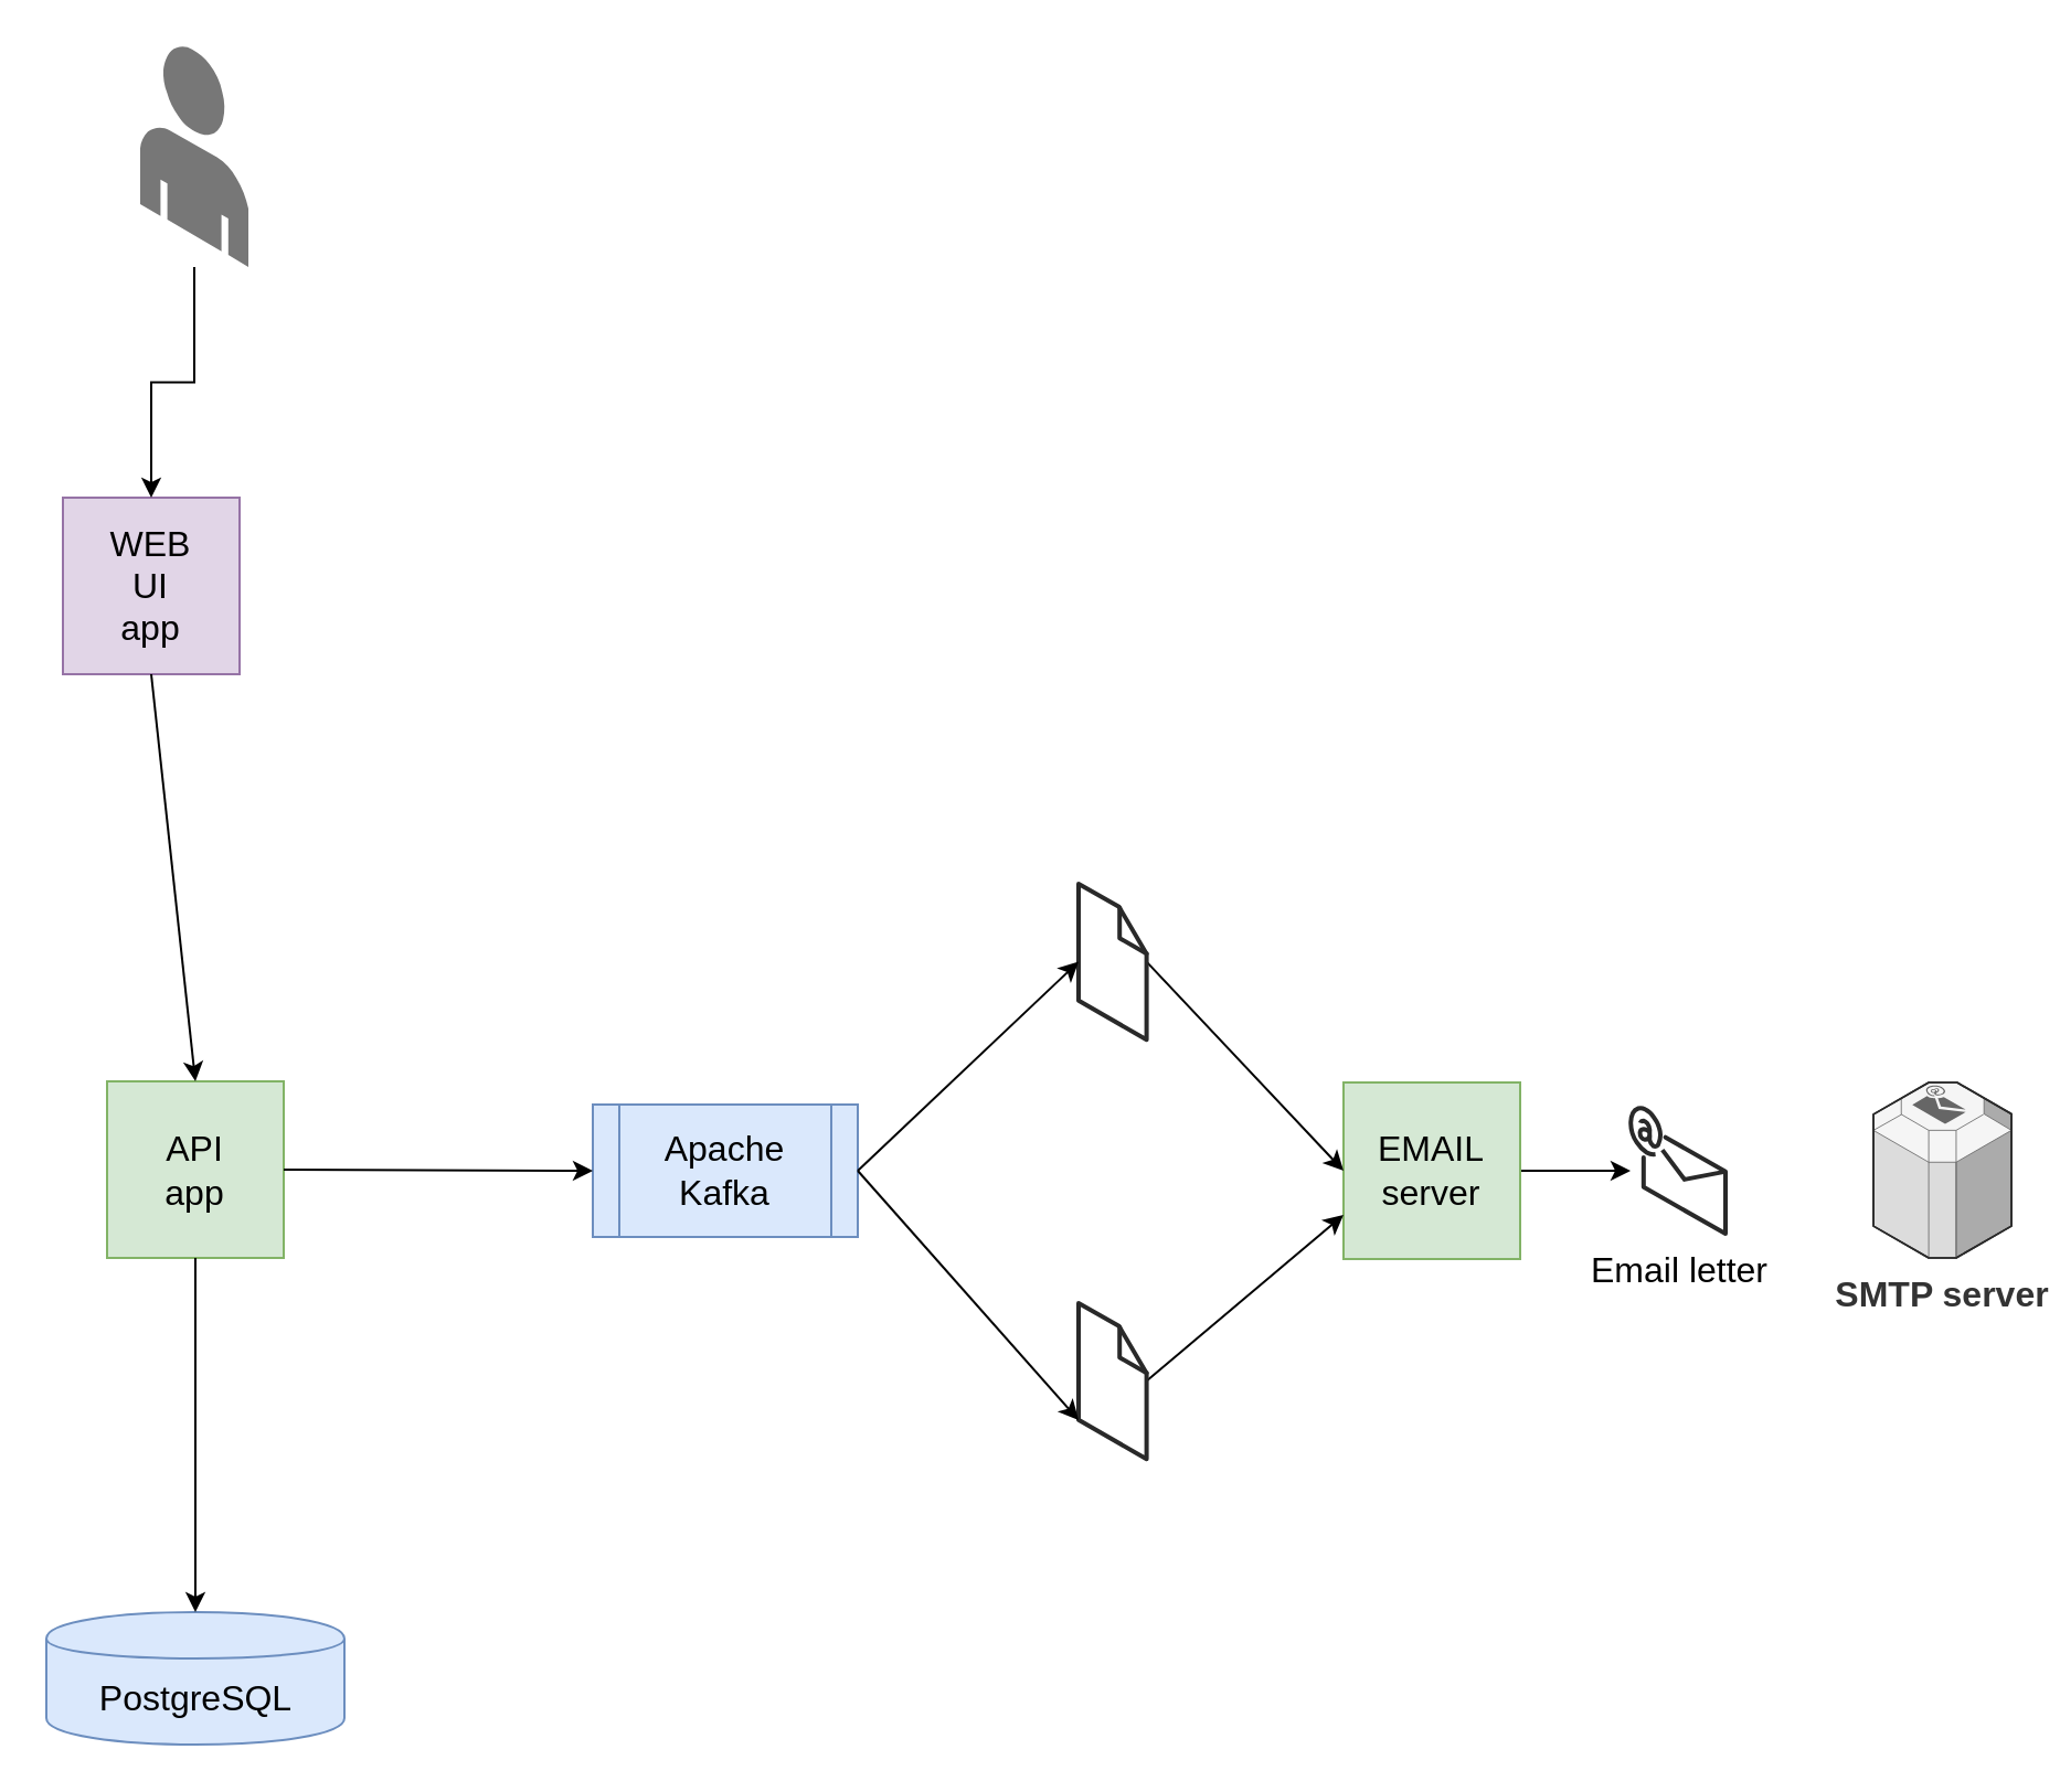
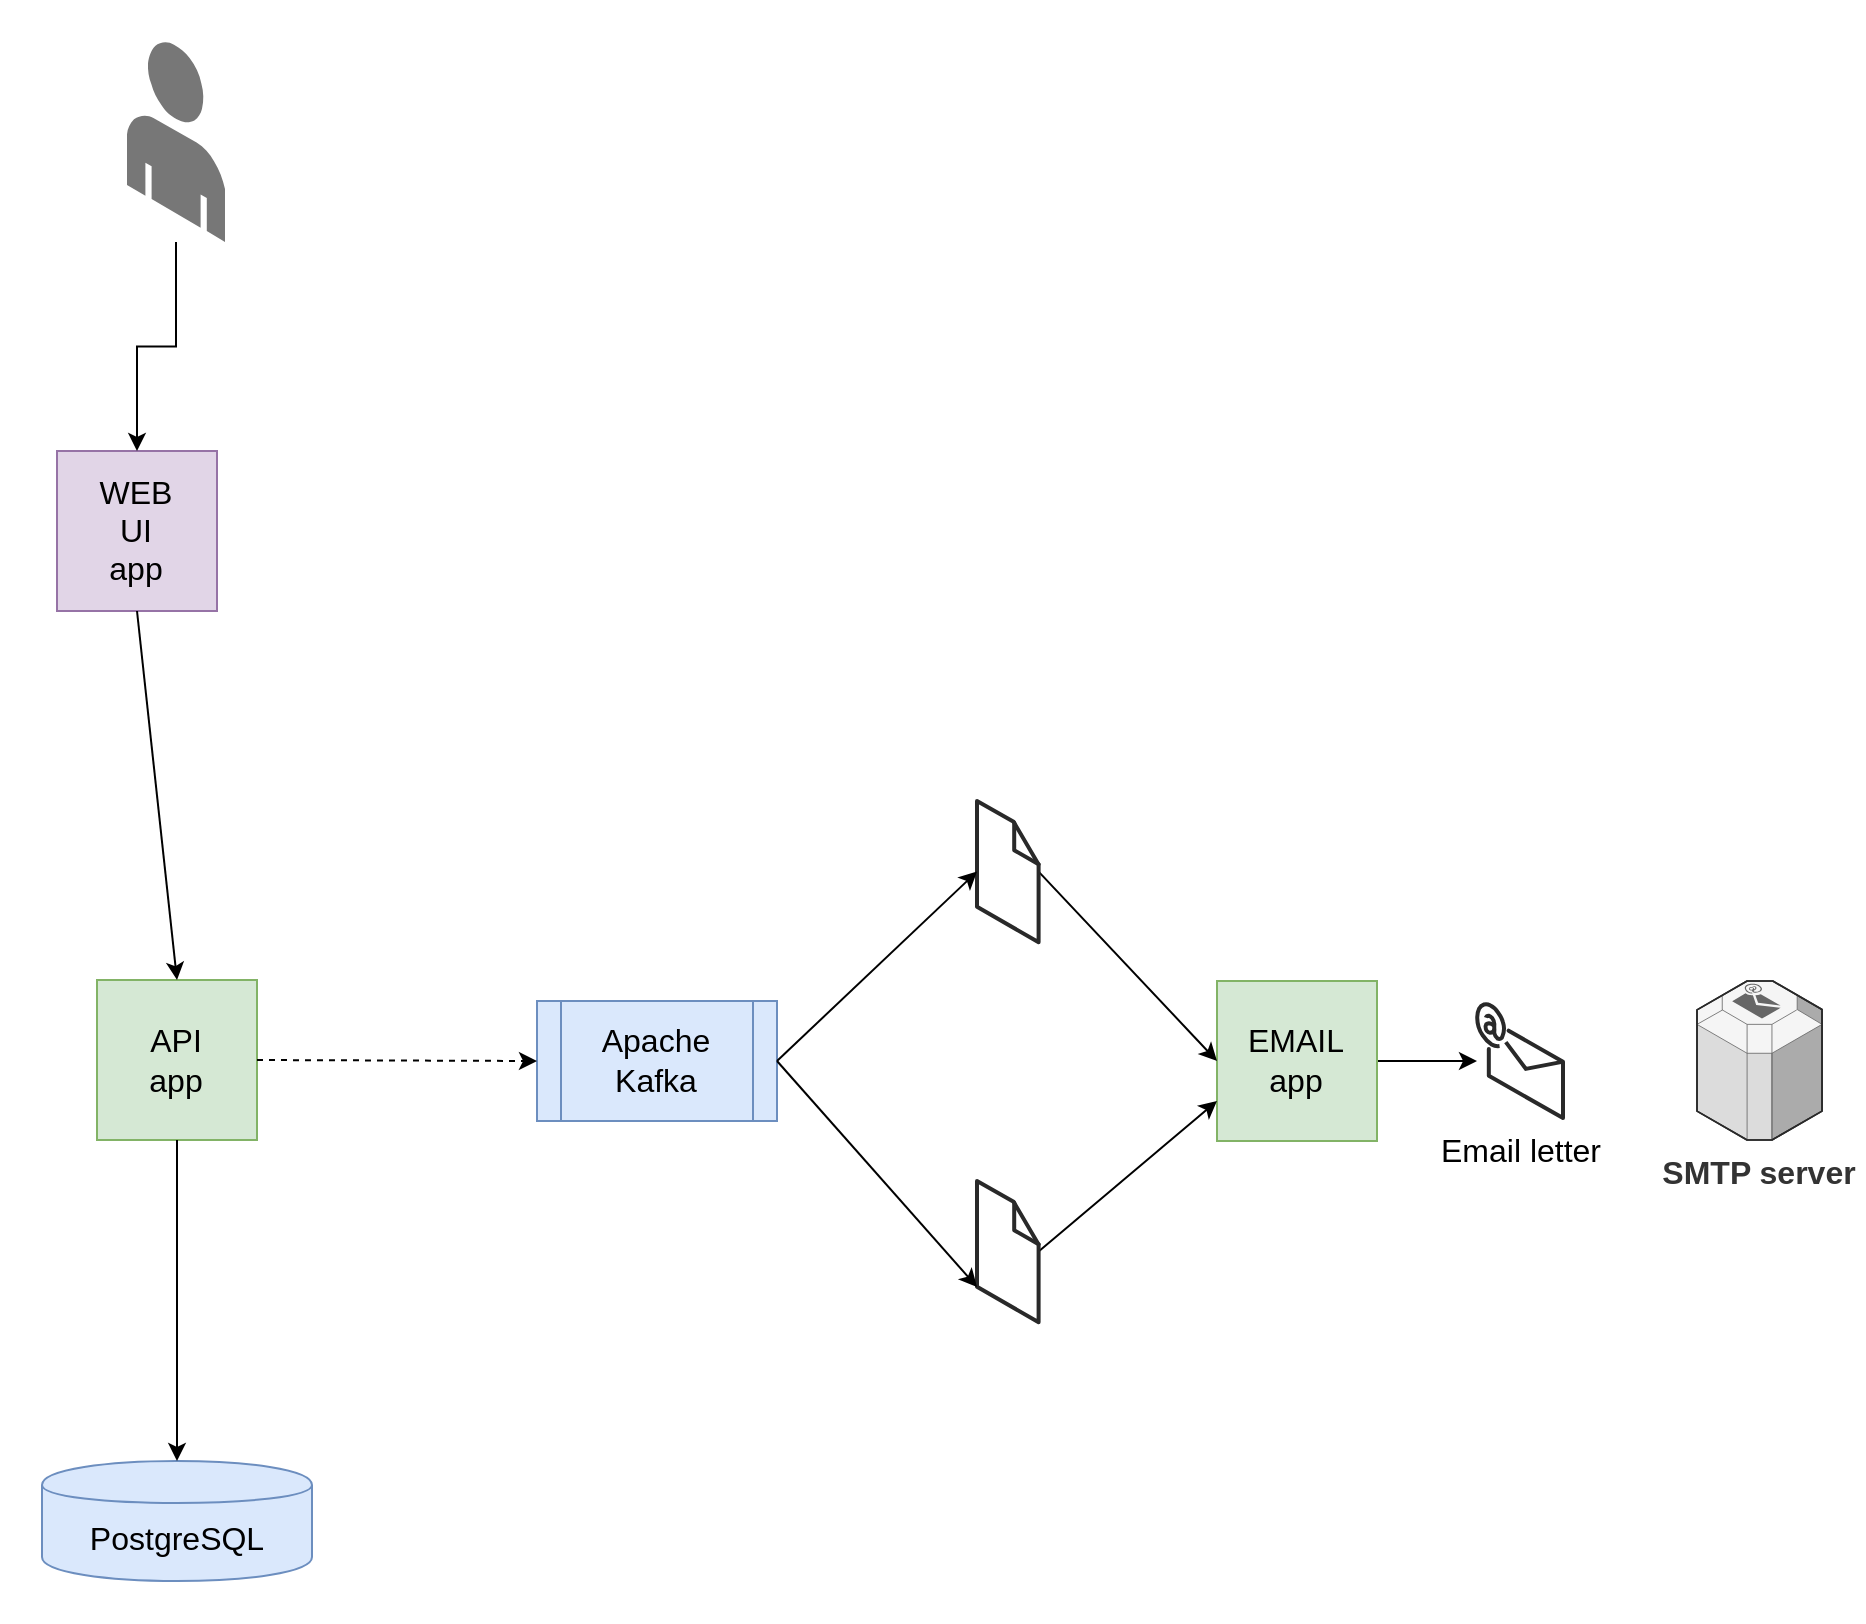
  <mxCell id="0" />
  <mxCell id="1" parent="0" />
  <mxCell id="2" value="SMTP server" style="verticalLabelPosition=bottom;html=1;verticalAlign=top;strokeWidth=1;align=center;outlineConnect=0;dashed=0;outlineConnect=0;shape=mxgraph.aws3d.email_service;aspect=fixed;fontStyle=1;fontSize=16;fillColor=#f5f5f5;strokeColor=#666666;fontColor=#333333;" parent="1" vertex="1"><mxGeometry x="848" y="490" width="62.52" height="79.5" as="geometry" /></mxCell>
  <mxCell id="3" value="Email letter" style="verticalLabelPosition=bottom;html=1;verticalAlign=top;strokeWidth=1;align=center;outlineConnect=0;dashed=0;outlineConnect=0;shape=mxgraph.aws3d.email;aspect=fixed;strokeColor=#292929;fontSize=16;" vertex="1" parent="1"><mxGeometry x="738" y="501.5" width="43" height="57.0" as="geometry" /></mxCell>
  <mxCell id="4" style="edgeStyle=orthogonalEdgeStyle;rounded=0;orthogonalLoop=1;jettySize=auto;html=1;fontStyle=1;fontSize=16;exitX=1;exitY=0.5;exitDx=0;exitDy=0;" edge="1" parent="1" source="7" target="3"><mxGeometry relative="1" as="geometry"><mxPoint x="650" y="780.5" as="sourcePoint" /><mxPoint x="888" y="781.25" as="targetPoint" /></mxGeometry></mxCell>
  <mxCell id="5" value="WEB&lt;br&gt;UI&lt;br&gt;app" style="whiteSpace=wrap;html=1;aspect=fixed;fontSize=16;fillColor=#e1d5e7;strokeColor=#9673a6;" vertex="1" parent="1"><mxGeometry x="28" y="225" width="80" height="80" as="geometry" /></mxCell>
  <mxCell id="6" value="API&lt;br&gt;app" style="whiteSpace=wrap;html=1;aspect=fixed;fontSize=16;fillColor=#d5e8d4;strokeColor=#82b366;" vertex="1" parent="1"><mxGeometry x="48" y="489.5" width="80" height="80" as="geometry" /></mxCell>
- <mxCell id="7" value="EMAIL&lt;br&gt;server" style="whiteSpace=wrap;html=1;aspect=fixed;fontSize=16;fillColor=#d5e8d4;strokeColor=#82b366;" vertex="1" parent="1"><mxGeometry x="608" y="490" width="80" height="80" as="geometry" /></mxCell>
+ <mxCell id="7" value="EMAIL&lt;br&gt;app" style="whiteSpace=wrap;html=1;aspect=fixed;fontSize=16;fillColor=#d5e8d4;strokeColor=#82b366;" vertex="1" parent="1"><mxGeometry x="608" y="490" width="80" height="80" as="geometry" /></mxCell>
  <mxCell id="8" value="" style="endArrow=classic;html=1;fontSize=16;exitX=0.5;exitY=1;exitDx=0;exitDy=0;entryX=0.5;entryY=0;entryDx=0;entryDy=0;" edge="1" parent="1" source="5" target="6"><mxGeometry width="50" height="50" relative="1" as="geometry"><mxPoint y="400" as="sourcePoint" x="-22" /><mxPoint x="28" y="350" as="targetPoint" /></mxGeometry></mxCell>
  <mxCell id="9" value="Apache Kafka" style="shape=process;whiteSpace=wrap;html=1;backgroundOutline=1;fontSize=16;fillColor=#dae8fc;strokeColor=#6c8ebf;" vertex="1" parent="1"><mxGeometry x="268" y="500" width="120" height="60" as="geometry" /></mxCell>
- <mxCell id="10" value="" style="endArrow=classic;html=1;fontSize=16;exitX=1;exitY=0.5;exitDx=0;exitDy=0;entryX=0;entryY=0.5;entryDx=0;entryDy=0;" edge="1" parent="1" source="6" target="9"><mxGeometry width="50" height="50" relative="1" as="geometry"><mxPoint x="298" y="690" as="sourcePoint" /><mxPoint x="348" y="640" as="targetPoint" /></mxGeometry></mxCell>
+ <mxCell id="10" value="" style="endArrow=classic;html=1;fontSize=16;exitX=1;exitY=0.5;exitDx=0;exitDy=0;entryX=0;entryY=0.5;entryDx=0;entryDy=0;dashed=1;" edge="1" parent="1" source="6" target="9"><mxGeometry width="50" height="50" relative="1" as="geometry"><mxPoint x="298" y="690" as="sourcePoint" /><mxPoint x="348" y="640" as="targetPoint" /></mxGeometry></mxCell>
  <mxCell id="11" value="" style="endArrow=classic;html=1;fontSize=16;exitX=1;exitY=0.5;exitDx=0;exitDy=0;entryX=0;entryY=0.5;entryDx=0;entryDy=0;" edge="1" parent="1" source="12" target="7"><mxGeometry width="50" height="50" relative="1" as="geometry"><mxPoint x="498" y="500" as="sourcePoint" /><mxPoint x="548" y="450" as="targetPoint" /></mxGeometry></mxCell>
  <mxCell id="12" value="" style="verticalLabelPosition=bottom;html=1;verticalAlign=top;strokeWidth=1;align=center;outlineConnect=0;dashed=0;outlineConnect=0;shape=mxgraph.aws3d.file;aspect=fixed;strokeColor=#292929;fontSize=16;" vertex="1" parent="1"><mxGeometry x="488" y="400" width="30.8" height="70.6" as="geometry" /></mxCell>
  <mxCell id="13" value="" style="endArrow=classic;html=1;fontSize=16;exitX=1;exitY=0.5;exitDx=0;exitDy=0;entryX=0;entryY=0.5;entryDx=0;entryDy=0;" edge="1" parent="1" source="9" target="12"><mxGeometry width="50" height="50" relative="1" as="geometry"><mxPoint x="388" y="530" as="sourcePoint" /><mxPoint x="608" y="530" as="targetPoint" /></mxGeometry></mxCell>
  <mxCell id="14" value="" style="endArrow=classic;html=1;fontSize=16;exitX=1;exitY=0.5;exitDx=0;exitDy=0;entryX=0;entryY=0.75;entryDx=0;entryDy=0;" edge="1" parent="1" source="15" target="7"><mxGeometry width="50" height="50" relative="1" as="geometry"><mxPoint x="398" y="540" as="sourcePoint" /><mxPoint x="492.6" y="485.3" as="targetPoint" /></mxGeometry></mxCell>
  <mxCell id="15" value="" style="verticalLabelPosition=bottom;html=1;verticalAlign=top;strokeWidth=1;align=center;outlineConnect=0;dashed=0;outlineConnect=0;shape=mxgraph.aws3d.file;aspect=fixed;strokeColor=#292929;fontSize=16;" vertex="1" parent="1"><mxGeometry x="488" y="590" width="30.8" height="70.6" as="geometry" /></mxCell>
  <mxCell id="16" value="" style="endArrow=classic;html=1;fontSize=16;exitX=1;exitY=0.5;exitDx=0;exitDy=0;entryX=0;entryY=0.75;entryDx=0;entryDy=0;" edge="1" parent="1" source="9" target="15"><mxGeometry width="50" height="50" relative="1" as="geometry"><mxPoint x="388" y="530" as="sourcePoint" /><mxPoint x="608" y="550" as="targetPoint" /></mxGeometry></mxCell>
  <mxCell id="17" style="edgeStyle=orthogonalEdgeStyle;rounded=0;orthogonalLoop=1;jettySize=auto;html=1;entryX=0.5;entryY=0;entryDx=0;entryDy=0;fontSize=16;" edge="1" parent="1" source="18" target="5"><mxGeometry relative="1" as="geometry" /></mxCell>
  <mxCell id="18" value="" style="verticalLabelPosition=bottom;html=1;verticalAlign=top;strokeWidth=1;align=center;outlineConnect=0;dashed=0;outlineConnect=0;shape=mxgraph.aws3d.end_user;strokeColor=none;fillColor=#777777;aspect=fixed;fontSize=16;" vertex="1" parent="1"><mxGeometry x="63" y="20" width="49" height="100.46" as="geometry" /></mxCell>
  <mxCell id="19" value="PostgreSQL" style="shape=cylinder;whiteSpace=wrap;html=1;boundedLbl=1;backgroundOutline=1;fontSize=16;fillColor=#dae8fc;strokeColor=#6c8ebf;" vertex="1" parent="1"><mxGeometry x="20.5" y="730" width="135" height="60" as="geometry" /></mxCell>
  <mxCell id="20" value="" style="endArrow=classic;html=1;fontSize=16;exitX=0.5;exitY=1;exitDx=0;exitDy=0;entryX=0.5;entryY=0;entryDx=0;entryDy=0;" edge="1" parent="1" source="6" target="19"><mxGeometry width="50" height="50" relative="1" as="geometry"><mxPoint x="-62" y="680" as="sourcePoint" /><mxPoint x="-12" y="630" as="targetPoint" /></mxGeometry></mxCell>
